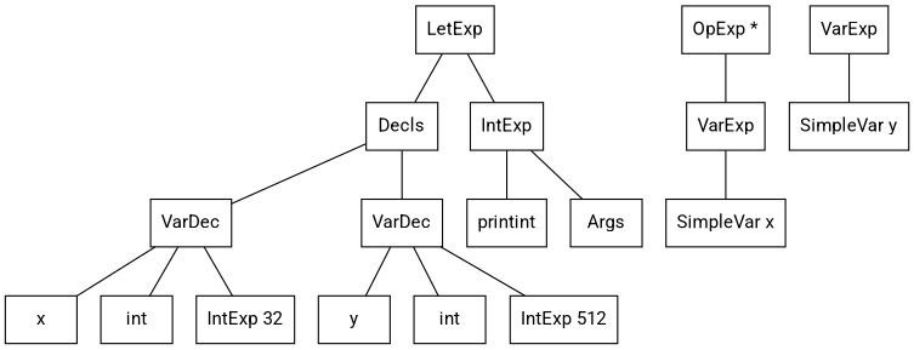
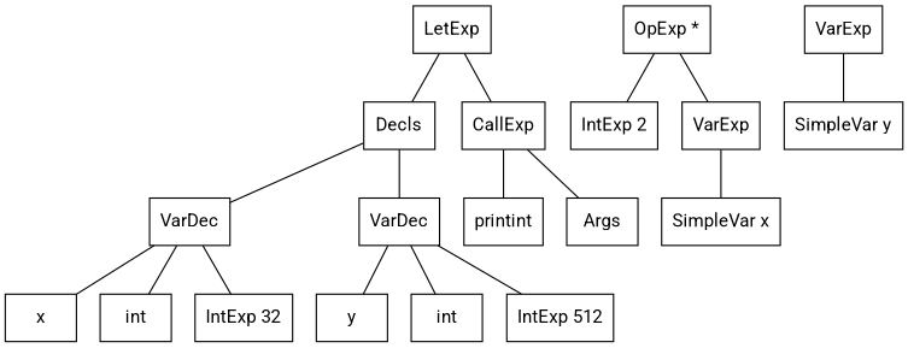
  digraph {
    fontname=Roboto
    node [fontname=Roboto shape=record]
    edge [arrowhead=none fontname=Roboto]
    n1 [label=LetExp]
    n2 [label=Decls]
-   n3 [label=IntExp]
+   n3 [label=CallExp]
    n4 [label=VarDec]
    n5 [label=VarDec]
    n6 [label=printint]
    n7 [label=Args]
    n8 [label=x]
    n9 [label=int]
    n10 [label="IntExp 32"]
    n11 [label=y]
    n12 [label=int]
    n13 [label="IntExp 512"]
    n14 [label="OpExp *"]
+   n15 [label="IntExp 2"]
    n16 [label=VarExp]
    n17 [label=VarExp]
    n18 [label="SimpleVar y"]
    n19 [label="SimpleVar x"]
    n1 -> n2
    n1 -> n3
    n2 -> n4
    n2 -> n5
    n3 -> n6
    n3 -> n7
    n4 -> n8
    n4 -> n9
    n4 -> n10
    n5 -> n11
    n5 -> n12
    n5 -> n13
+   n14 -> n15
    n14 -> n16
    n16 -> n19
    n17 -> n18
  }
